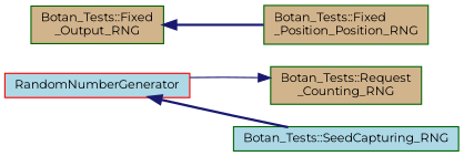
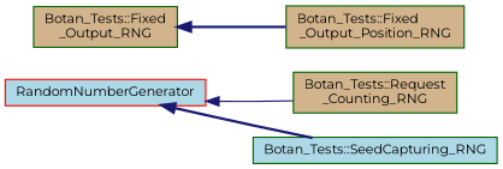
  digraph {
    fontname=Montserrat
    rankdir=LR
    node [color=darkgreen fillcolor=tan fontname=Montserrat fontsize=10 shape=record style=filled]
    edge [color=midnightblue dir=back fontname=Montserrat fontsize=10 labelfontname=Helvetica labelfontsize=10 style=bold]
    n1 [color=red fillcolor=lightblue height=0.2 label=RandomNumberGenerator width=0.4]
    n2 [height=0.2 label="Botan_Tests::Request\l_Counting_RNG" width=0.4]
    n3 [fillcolor=lightblue height=0.2 label="Botan_Tests::SeedCapturing_RNG" width=0.4]
    n4 [height=0.2 label="Botan_Tests::Fixed\l_Output_RNG" width=0.4]
-   n5 [height=0.2 label="Botan_Tests::Fixed\l_Position_Position_RNG" width=0.4]
-   n2 -> n1 [style=solid]
+   n5 [height=0.2 label="Botan_Tests::Fixed\l_Output_Position_RNG" width=0.4]
+   n1 -> n2 [style=solid]
    n1 -> n3
    n4 -> n5
  }
